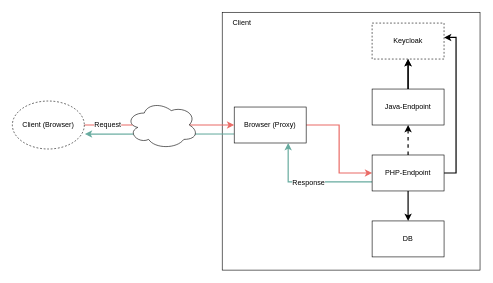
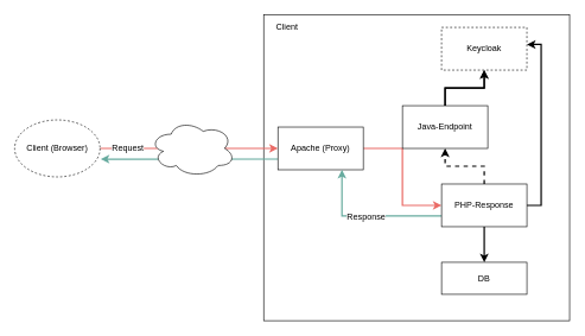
  <mxCell id="0" />
  <mxCell id="1" parent="0" />
  <mxCell id="2" value="" style="whiteSpace=wrap;html=1;aspect=fixed;" vertex="1" parent="1"><mxGeometry x="370" y="20" width="430" height="430" as="geometry" /></mxCell>
  <mxCell id="3" style="edgeStyle=orthogonalEdgeStyle;rounded=0;orthogonalLoop=1;jettySize=auto;html=1;entryX=0;entryY=0.5;entryDx=0;entryDy=0;strokeColor=#EA6B66;strokeWidth=2;" edge="1" parent="1" source="5" target="15"><mxGeometry relative="1" as="geometry" /></mxCell>
  <mxCell id="4" style="edgeStyle=orthogonalEdgeStyle;rounded=0;orthogonalLoop=1;jettySize=auto;html=1;exitX=0;exitY=0.75;exitDx=0;exitDy=0;entryX=1.008;entryY=0.688;entryDx=0;entryDy=0;entryPerimeter=0;startArrow=none;startFill=0;strokeColor=#67AB9F;strokeWidth=2;" edge="1" parent="1" source="5" target="20"><mxGeometry relative="1" as="geometry" /></mxCell>
- <mxCell id="5" value="Browser (Proxy)" style="rounded=0;whiteSpace=wrap;html=1;" vertex="1" parent="1"><mxGeometry x="390" y="178" width="120" height="60" as="geometry" /></mxCell>
+ <mxCell id="5" value="Apache (Proxy)" style="rounded=0;whiteSpace=wrap;html=1;" vertex="1" parent="1"><mxGeometry x="390" y="178" width="120" height="60" as="geometry" /></mxCell>
  <mxCell id="6" value="Keycloak" style="rounded=0;whiteSpace=wrap;html=1;dashed=1;" vertex="1" parent="1"><mxGeometry x="620" y="38" width="120" height="60" as="geometry" /></mxCell>
  <mxCell id="7" style="edgeStyle=orthogonalEdgeStyle;rounded=0;orthogonalLoop=1;jettySize=auto;html=1;exitX=0.5;exitY=0;exitDx=0;exitDy=0;startArrow=none;startFill=0;strokeColor=#000000;strokeWidth=2;" edge="1" parent="1" source="9" target="6"><mxGeometry relative="1" as="geometry" /></mxCell>
  <mxCell id="8" value="" style="edgeStyle=orthogonalEdgeStyle;rounded=0;orthogonalLoop=1;jettySize=auto;html=1;startArrow=none;startFill=0;strokeColor=#000000;strokeWidth=2;" edge="1" parent="1" source="9" target="6"><mxGeometry relative="1" as="geometry" /></mxCell>
- <mxCell id="9" value="Java-Endpoint" style="rounded=0;whiteSpace=wrap;html=1;" vertex="1" parent="1"><mxGeometry x="620" y="148" width="120" height="60" as="geometry" /></mxCell>
+ <mxCell id="9" value="Java-Endpoint" style="rounded=0;whiteSpace=wrap;html=1;" vertex="1" parent="1"><mxGeometry x="565" y="148" width="120" height="60" as="geometry" /></mxCell>
  <mxCell id="10" style="edgeStyle=orthogonalEdgeStyle;rounded=0;orthogonalLoop=1;jettySize=auto;html=1;exitX=0;exitY=0.75;exitDx=0;exitDy=0;entryX=0.75;entryY=1;entryDx=0;entryDy=0;strokeColor=#67AB9F;strokeWidth=2;" edge="1" parent="1" source="15" target="5"><mxGeometry relative="1" as="geometry" /></mxCell>
  <mxCell id="11" value="Response" style="text;html=1;align=center;verticalAlign=middle;resizable=0;points=[];labelBackgroundColor=#ffffff;" vertex="1" connectable="0" parent="10"><mxGeometry x="0.229" y="2" relative="1" as="geometry"><mxPoint x="19" y="-2" as="offset" /></mxGeometry></mxCell>
  <mxCell id="12" style="edgeStyle=orthogonalEdgeStyle;rounded=0;orthogonalLoop=1;jettySize=auto;html=1;entryX=0.5;entryY=1;entryDx=0;entryDy=0;strokeColor=#000000;strokeWidth=2;startArrow=none;startFill=0;dashed=1;" edge="1" parent="1" source="15" target="9"><mxGeometry relative="1" as="geometry" /></mxCell>
  <mxCell id="13" style="edgeStyle=orthogonalEdgeStyle;rounded=0;orthogonalLoop=1;jettySize=auto;html=1;entryX=1;entryY=0.4;entryDx=0;entryDy=0;entryPerimeter=0;startArrow=none;startFill=0;strokeColor=#000000;strokeWidth=2;" edge="1" parent="1" source="15" target="6"><mxGeometry relative="1" as="geometry"><Array as="points"><mxPoint x="760" y="288" /><mxPoint x="760" y="62" /></Array></mxGeometry></mxCell>
  <mxCell id="14" style="edgeStyle=orthogonalEdgeStyle;rounded=0;orthogonalLoop=1;jettySize=auto;html=1;exitX=0.5;exitY=1;exitDx=0;exitDy=0;startArrow=none;startFill=0;strokeColor=#000000;strokeWidth=2;" edge="1" parent="1" source="15" target="16"><mxGeometry relative="1" as="geometry" /></mxCell>
- <mxCell id="15" value="PHP-Endpoint" style="rounded=0;whiteSpace=wrap;html=1;" vertex="1" parent="1"><mxGeometry x="620" y="258" width="120" height="60" as="geometry" /></mxCell>
- <mxCell id="16" value="DB" style="rounded=0;whiteSpace=wrap;html=1;" vertex="1" parent="1"><mxGeometry x="620" y="368" width="120" height="60" as="geometry" /></mxCell>
+ <mxCell id="15" value="PHP-Response" style="rounded=0;whiteSpace=wrap;html=1;" vertex="1" parent="1"><mxGeometry x="620" y="258" width="120" height="60" as="geometry" /></mxCell>
+ <mxCell id="16" value="DB" style="rounded=0;whiteSpace=wrap;html=1;" vertex="1" parent="1"><mxGeometry x="620" y="368" width="120" height="45" as="geometry" /></mxCell>
  <mxCell id="17" value="Client" style="text;html=1;strokeColor=none;fillColor=none;align=center;verticalAlign=middle;whiteSpace=wrap;rounded=0;" vertex="1" parent="1"><mxGeometry x="383" y="28" width="40" height="20" as="geometry" /></mxCell>
  <mxCell id="18" style="edgeStyle=orthogonalEdgeStyle;rounded=0;orthogonalLoop=1;jettySize=auto;html=1;entryX=0;entryY=0.5;entryDx=0;entryDy=0;strokeWidth=2;strokeColor=#EA6B66;" edge="1" parent="1" source="20" target="5"><mxGeometry relative="1" as="geometry" /></mxCell>
  <mxCell id="19" value="Request" style="text;html=1;align=center;verticalAlign=middle;resizable=0;points=[];labelBackgroundColor=#ffffff;" vertex="1" connectable="0" parent="18"><mxGeometry x="-0.752" y="-2" relative="1" as="geometry"><mxPoint x="7" y="-3" as="offset" /></mxGeometry></mxCell>
  <mxCell id="20" value="Client (Browser)" style="ellipse;whiteSpace=wrap;html=1;dashed=1;" vertex="1" parent="1"><mxGeometry x="20" y="168" width="120" height="80" as="geometry" /></mxCell>
  <mxCell id="21" value="" style="ellipse;shape=cloud;whiteSpace=wrap;html=1;" vertex="1" parent="1"><mxGeometry x="210" y="168" width="120" height="80" as="geometry" /></mxCell>
